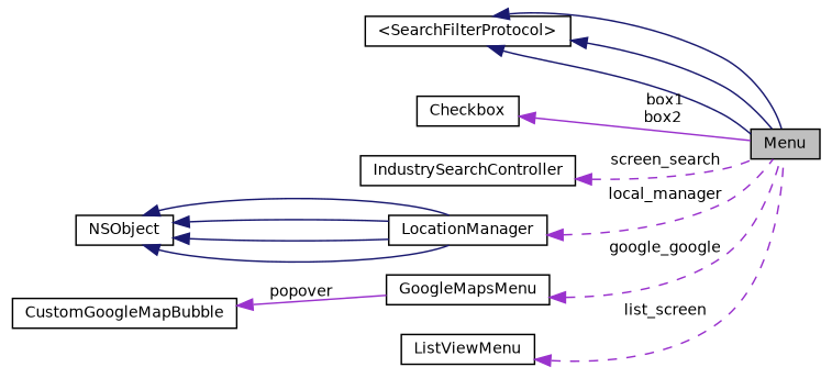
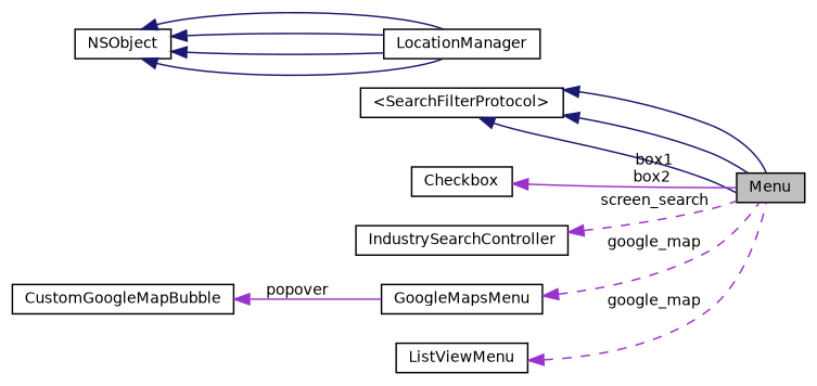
  digraph {
    rankdir=LR
    node [color=black fillcolor=white fontname=Helvetica fontsize=10 shape=record style=filled]
    edge [color=midnightblue dir=back fontname=Helvetica fontsize=10 labelfontname=Helvetica labelfontsize=10 style=solid]
    n1 [fillcolor=grey75 fontcolor=black height=0.2 label=Menu width=0.4]
    n2 [height=0.2 label="\<SearchFilterProtocol\>" width=0.4]
    n3 [height=0.2 label=Checkbox width=0.4]
    n4 [height=0.2 label=IndustrySearchController width=0.4]
    n5 [height=0.2 label=LocationManager width=0.4]
    n6 [height=0.2 label=NSObject width=0.4]
    n7 [height=0.2 label=GoogleMapsMenu width=0.4]
    n8 [height=0.2 label=CustomGoogleMapBubble width=0.4]
    n9 [height=0.2 label=ListViewMenu width=0.4]
    n2 -> n1
    n2 -> n1
    n2 -> n1
    n3 -> n1 [color=darkorchid3 label=" box1\nbox2"]
    n4 -> n1 [color=darkorchid3 label=" screen_search" style=dashed]
-   n5 -> n1 [color=darkorchid3 label=" local_manager" style=dashed]
    n6 -> n5
    n6 -> n5
    n6 -> n5
    n6 -> n5
-   n7 -> n1 [color=darkorchid3 label=" google_google" style=dashed]
+   n7 -> n1 [color=darkorchid3 label=" google_map" style=dashed]
    n8 -> n7 [color=darkorchid3 label=" popover"]
-   n9 -> n1 [color=darkorchid3 label=" list_screen" style=dashed]
+   n9 -> n1 [color=darkorchid3 label=" google_map" style=dashed]
  }
